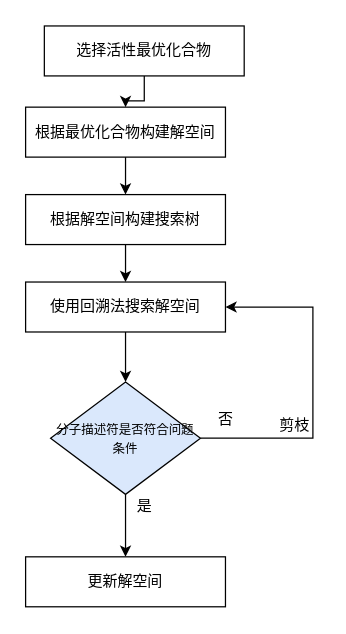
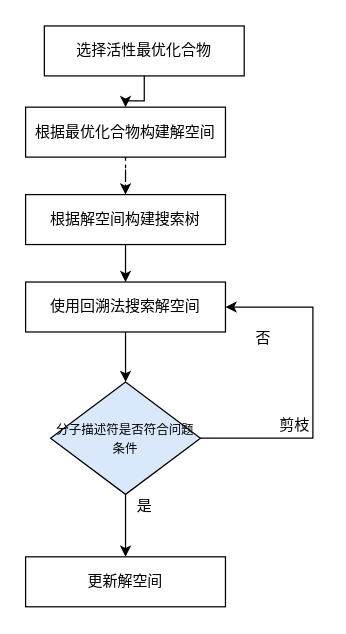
  <mxCell id="0" />
  <mxCell id="1" parent="0" />
  <mxCell id="2" style="edgeStyle=orthogonalEdgeStyle;rounded=0;orthogonalLoop=1;jettySize=auto;html=1;entryX=0.5;entryY=0;entryDx=0;entryDy=0;" edge="1" parent="1" source="3" target="5"><mxGeometry relative="1" as="geometry" /></mxCell>
  <mxCell id="3" value="选择活性最优化合物" style="rounded=0;whiteSpace=wrap;html=1;" vertex="1" parent="1"><mxGeometry x="35" y="20" width="160" height="40" as="geometry" /></mxCell>
- <mxCell id="4" style="edgeStyle=orthogonalEdgeStyle;rounded=0;orthogonalLoop=1;jettySize=auto;html=1;entryX=0.5;entryY=0;entryDx=0;entryDy=0;" edge="1" parent="1" source="5" target="7"><mxGeometry relative="1" as="geometry" /></mxCell>
+ <mxCell id="4" style="edgeStyle=orthogonalEdgeStyle;rounded=0;orthogonalLoop=1;jettySize=auto;html=1;entryX=0.5;entryY=0;entryDx=0;entryDy=0;dashed=1;" edge="1" parent="1" source="5" target="7"><mxGeometry relative="1" as="geometry" /></mxCell>
  <mxCell id="5" value="根据最优化合物构建解空间" style="rounded=0;whiteSpace=wrap;html=1;" vertex="1" parent="1"><mxGeometry x="20" y="85" width="160" height="40" as="geometry" /></mxCell>
  <mxCell id="6" style="edgeStyle=orthogonalEdgeStyle;rounded=0;orthogonalLoop=1;jettySize=auto;html=1;entryX=0.5;entryY=0;entryDx=0;entryDy=0;" edge="1" parent="1" source="7" target="9"><mxGeometry relative="1" as="geometry" /></mxCell>
  <mxCell id="7" value="根据解空间构建搜索树" style="rounded=0;whiteSpace=wrap;html=1;" vertex="1" parent="1"><mxGeometry x="20" y="155" width="160" height="40" as="geometry" /></mxCell>
  <mxCell id="8" style="edgeStyle=orthogonalEdgeStyle;rounded=0;orthogonalLoop=1;jettySize=auto;html=1;entryX=0.5;entryY=0;entryDx=0;entryDy=0;" edge="1" parent="1" source="9" target="12"><mxGeometry relative="1" as="geometry" /></mxCell>
  <mxCell id="9" value="使用回溯法搜索解空间" style="rounded=0;whiteSpace=wrap;html=1;" vertex="1" parent="1"><mxGeometry x="20" y="225" width="160" height="40" as="geometry" /></mxCell>
  <mxCell id="10" style="edgeStyle=orthogonalEdgeStyle;rounded=0;orthogonalLoop=1;jettySize=auto;html=1;entryX=0.5;entryY=0;entryDx=0;entryDy=0;" edge="1" parent="1" source="12" target="13"><mxGeometry relative="1" as="geometry" /></mxCell>
  <mxCell id="11" style="edgeStyle=orthogonalEdgeStyle;rounded=0;orthogonalLoop=1;jettySize=auto;html=1;entryX=1;entryY=0.5;entryDx=0;entryDy=0;" edge="1" parent="1" source="12" target="9"><mxGeometry relative="1" as="geometry"><Array as="points"><mxPoint x="250" y="350" /><mxPoint x="250" y="245" /></Array></mxGeometry></mxCell>
  <mxCell id="12" value="&lt;font style=&quot;font-size: 10px&quot;&gt;分子描述符是否符合问题条件&lt;/font&gt;" style="rhombus;whiteSpace=wrap;html=1;fillColor=#dae8fc;" vertex="1" parent="1"><mxGeometry x="40" y="305" width="120" height="90" as="geometry" /></mxCell>
  <mxCell id="13" value="更新解空间" style="rounded=0;whiteSpace=wrap;html=1;" vertex="1" parent="1"><mxGeometry x="20" y="445" width="160" height="40" as="geometry" /></mxCell>
  <mxCell id="14" value="是" style="text;html=1;align=center;verticalAlign=middle;resizable=0;points=[];autosize=1;strokeColor=none;fillColor=none;" vertex="1" parent="1"><mxGeometry x="100" y="395" width="30" height="20" as="geometry" /></mxCell>
- <mxCell id="15" value="否" style="text;html=1;align=center;verticalAlign=middle;resizable=0;points=[];autosize=1;strokeColor=none;fillColor=none;" vertex="1" parent="1"><mxGeometry x="165" y="325" width="30" height="20" as="geometry" /></mxCell>
+ <mxCell id="15" value="否" style="text;html=1;align=center;verticalAlign=middle;resizable=0;points=[];autosize=1;strokeColor=none;fillColor=none;" vertex="1" parent="1"><mxGeometry x="195" y="260" width="30" height="20" as="geometry" /></mxCell>
  <mxCell id="16" value="剪枝" style="text;html=1;align=center;verticalAlign=middle;resizable=0;points=[];autosize=1;strokeColor=none;fillColor=none;" vertex="1" parent="1"><mxGeometry x="215" y="330" width="40" height="20" as="geometry" /></mxCell>
